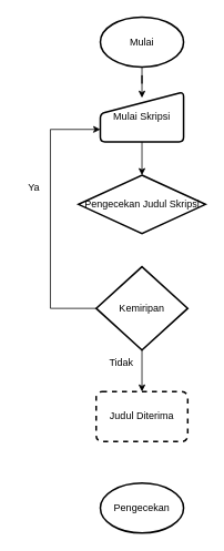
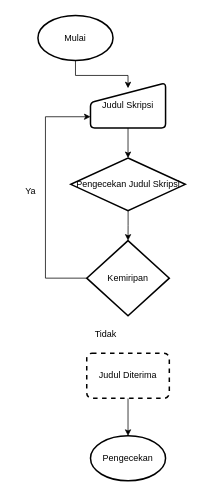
  <mxCell id="0" />
  <mxCell id="1" parent="0" />
- <mxCell id="2" value="Mulai" style="strokeWidth=2;html=1;shape=mxgraph.flowchart.start_1;whiteSpace=wrap;" vertex="1" parent="1"><mxGeometry x="120" y="20" width="100" height="60" as="geometry" /></mxCell>
+ <mxCell id="2" value="Mulai" style="strokeWidth=2;html=1;shape=mxgraph.flowchart.start_1;whiteSpace=wrap;" vertex="1" parent="1"><mxGeometry x="50" y="20" width="100" height="60" as="geometry" /></mxCell>
  <mxCell id="3" value="&lt;font style=&quot;font-size: 12px;&quot;&gt;Pengecekan Judul Skripsi&lt;/font&gt;" style="rhombus;whiteSpace=wrap;html=1;absoluteArcSize=1;arcSize=14;strokeWidth=2;" vertex="1" parent="1"><mxGeometry x="93.75" y="210" width="152.5" height="70" as="geometry" /></mxCell>
  <mxCell id="4" style="edgeStyle=orthogonalEdgeStyle;rounded=0;orthogonalLoop=1;jettySize=auto;html=1;entryX=0.5;entryY=0;entryDx=0;entryDy=0;" edge="1" parent="1" source="5" target="3"><mxGeometry relative="1" as="geometry" /></mxCell>
- <mxCell id="5" value="Mulai Skripsi" style="html=1;strokeWidth=2;shape=manualInput;whiteSpace=wrap;rounded=1;size=26;arcSize=11;" vertex="1" parent="1"><mxGeometry x="120" y="110" width="100" height="60" as="geometry" /></mxCell>
+ <mxCell id="5" value="Judul Skripsi" style="html=1;strokeWidth=2;shape=manualInput;whiteSpace=wrap;rounded=1;size=26;arcSize=11;" vertex="1" parent="1"><mxGeometry x="120" y="110" width="100" height="60" as="geometry" /></mxCell>
  <mxCell id="6" style="edgeStyle=orthogonalEdgeStyle;rounded=0;orthogonalLoop=1;jettySize=auto;html=1;entryX=0.5;entryY=0.117;entryDx=0;entryDy=0;entryPerimeter=0;" edge="1" parent="1" source="2" target="5"><mxGeometry relative="1" as="geometry" /></mxCell>
- <mxCell id="7" style="edgeStyle=orthogonalEdgeStyle;rounded=0;orthogonalLoop=1;jettySize=auto;html=1;entryX=0.5;entryY=0;entryDx=0;entryDy=0;" edge="1" parent="1" source="9" target="12"><mxGeometry relative="1" as="geometry" /></mxCell>
  <mxCell id="8" style="edgeStyle=orthogonalEdgeStyle;rounded=0;orthogonalLoop=1;jettySize=auto;html=1;entryX=0;entryY=0.75;entryDx=0;entryDy=0;" edge="1" parent="1" source="9" target="5"><mxGeometry relative="1" as="geometry"><Array as="points"><mxPoint x="60" y="370" /><mxPoint x="60" y="155" /></Array></mxGeometry></mxCell>
  <mxCell id="9" value="Kemiripan" style="strokeWidth=2;html=1;shape=mxgraph.flowchart.decision;whiteSpace=wrap;" vertex="1" parent="1"><mxGeometry x="115" y="320" width="110" height="100" as="geometry" /></mxCell>
+ <mxCell id="10" style="edgeStyle=orthogonalEdgeStyle;rounded=0;orthogonalLoop=1;jettySize=auto;html=1;entryX=0.5;entryY=0;entryDx=0;entryDy=0;entryPerimeter=0;" edge="1" parent="1" source="3" target="9"><mxGeometry relative="1" as="geometry" /></mxCell>
+ <mxCell id="11" value="" style="edgeStyle=orthogonalEdgeStyle;rounded=0;orthogonalLoop=1;jettySize=auto;html=1;" edge="1" parent="1" source="12" target="15"><mxGeometry relative="1" as="geometry" /></mxCell>
  <mxCell id="12" value="Judul Diterima" style="rounded=1;whiteSpace=wrap;html=1;absoluteArcSize=1;arcSize=14;strokeWidth=2;dashed=1;" vertex="1" parent="1"><mxGeometry x="115" y="470" width="110" height="60" as="geometry" /></mxCell>
- <mxCell id="13" value="Ya" style="text;html=1;align=center;verticalAlign=middle;resizable=0;points=[];autosize=1;strokeColor=none;fillColor=none;" vertex="1" parent="1"><mxGeometry x="20" y="210" width="40" height="30" as="geometry" /></mxCell>
- <mxCell id="14" value="Tidak" style="text;html=1;align=center;verticalAlign=middle;resizable=0;points=[];autosize=1;strokeColor=none;fillColor=none;" vertex="1" parent="1"><mxGeometry x="120" y="420" width="50" height="30" as="geometry" /></mxCell>
+ <mxCell id="13" value="Ya" style="text;html=1;align=center;verticalAlign=middle;resizable=0;points=[];autosize=1;strokeColor=none;fillColor=none;" vertex="1" parent="1"><mxGeometry x="20" y="240" width="40" height="30" as="geometry" /></mxCell>
+ <mxCell id="14" value="Tidak" style="text;html=1;align=center;verticalAlign=middle;resizable=0;points=[];autosize=1;strokeColor=none;fillColor=none;" vertex="1" parent="1"><mxGeometry x="115" y="430" width="50" height="30" as="geometry" /></mxCell>
  <mxCell id="15" value="Pengecekan" style="strokeWidth=2;html=1;shape=mxgraph.flowchart.start_1;whiteSpace=wrap;" vertex="1" parent="1"><mxGeometry x="120" y="580" width="100" height="60" as="geometry" /></mxCell>
